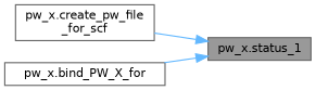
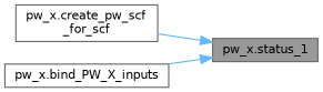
  digraph {
    rankdir=RL
    node [color=grey40 fillcolor=white fontname=Helvetica fontsize=10 shape=box style=filled]
    edge [color=steelblue1 dir=back fontname=Helvetica fontsize=10 labelfontname=Helvetica labelfontsize=10 style=solid]
    n1 [color=gray40 fillcolor=grey60 fontcolor=black height=0.2 label="pw_x.status_1" width=0.4]
-   n2 [height=0.2 label="pw_x.create_pw_file\l_for_scf" width=0.4]
-   n3 [height=0.2 label="pw_x.bind_PW_X_for" width=0.4]
+   n2 [height=0.2 label="pw_x.create_pw_scf\l_for_scf" width=0.4]
+   n3 [height=0.2 label="pw_x.bind_PW_X_inputs" width=0.4]
    n1 -> n2
    n1 -> n3
  }
